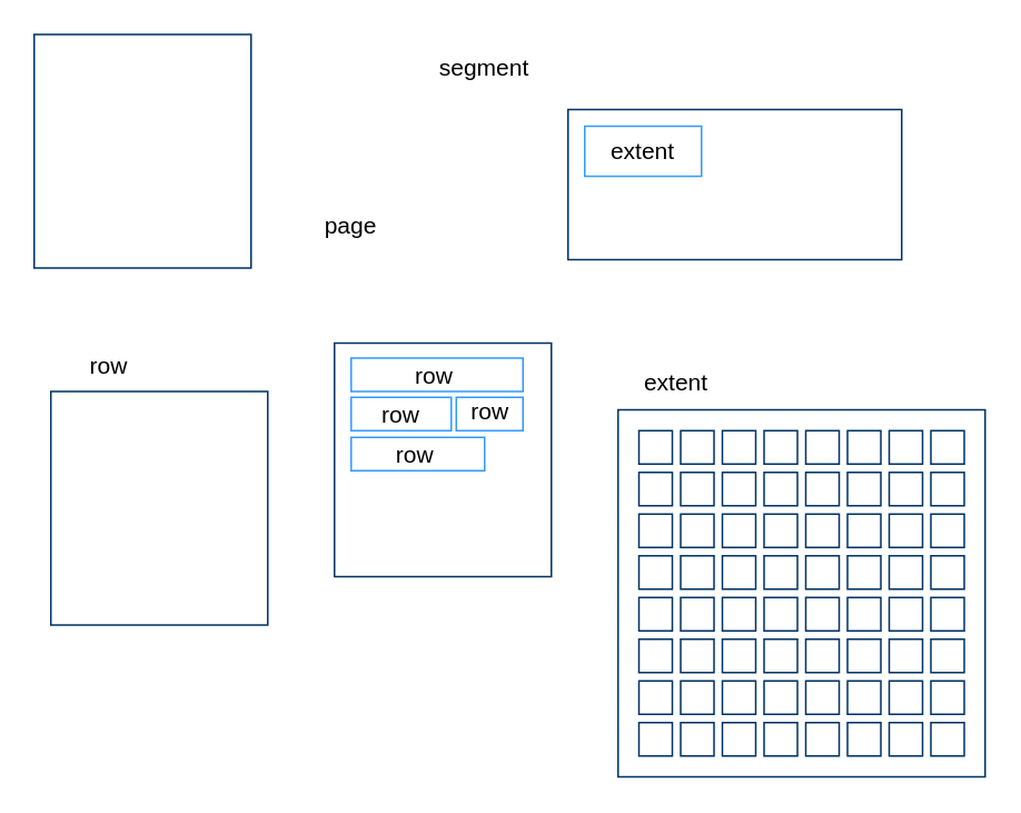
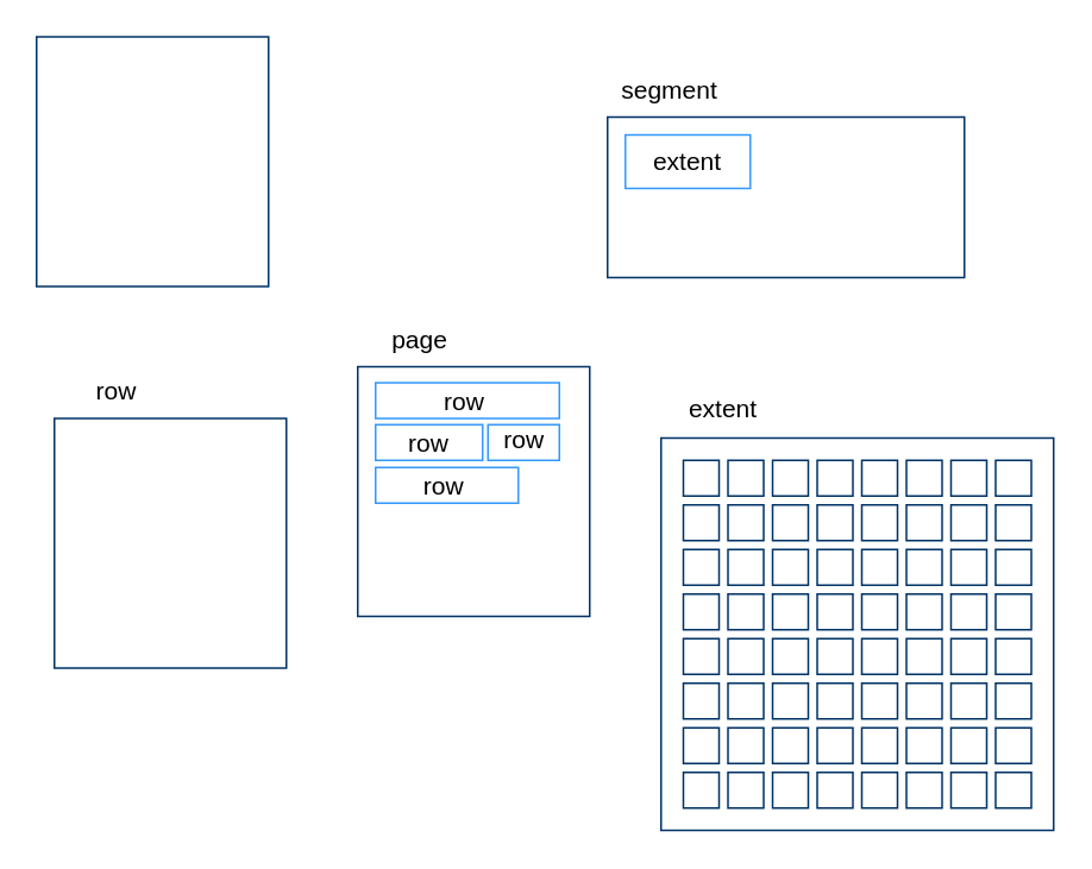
  <mxCell id="0" />
  <mxCell id="1" parent="0" />
  <mxCell id="2" value="" style="rounded=0;whiteSpace=wrap;html=1;strokeColor=#003366;" vertex="1" parent="1"><mxGeometry x="340" y="65" width="200" height="90" as="geometry" /></mxCell>
  <mxCell id="3" value="" style="group" vertex="1" connectable="0" parent="1"><mxGeometry x="350" y="75" width="70" height="30" as="geometry" /></mxCell>
  <mxCell id="4" value="" style="rounded=0;whiteSpace=wrap;html=1;strokeColor=#3399FF;" vertex="1" parent="3"><mxGeometry width="70" height="30" as="geometry" /></mxCell>
  <mxCell id="5" value="&lt;font style=&quot;font-size: 14px;&quot;&gt;extent&lt;br&gt;&lt;/font&gt;" style="text;html=1;strokeColor=none;fillColor=none;align=center;verticalAlign=middle;whiteSpace=wrap;rounded=0;" vertex="1" parent="3"><mxGeometry x="5" width="60" height="30" as="geometry" /></mxCell>
- <mxCell id="6" value="segment" style="text;html=1;strokeColor=none;fillColor=none;align=center;verticalAlign=middle;whiteSpace=wrap;rounded=0;fontSize=14;" vertex="1" parent="1"><mxGeometry x="255" y="25" width="70" height="30" as="geometry" /></mxCell>
+ <mxCell id="6" value="segment" style="text;html=1;strokeColor=none;fillColor=none;align=center;verticalAlign=middle;whiteSpace=wrap;rounded=0;fontSize=14;" vertex="1" parent="1"><mxGeometry x="340" y="35" width="70" height="30" as="geometry" /></mxCell>
  <mxCell id="7" value="" style="rounded=0;whiteSpace=wrap;html=1;strokeColor=#003366;" vertex="1" parent="1"><mxGeometry x="370" y="245" width="220" height="220" as="geometry" /></mxCell>
  <mxCell id="8" value="" style="rounded=0;whiteSpace=wrap;html=1;strokeColor=#003366;" vertex="1" parent="1"><mxGeometry x="200" y="205" width="130" height="140" as="geometry" /></mxCell>
  <mxCell id="9" value="" style="rounded=0;whiteSpace=wrap;html=1;labelBorderColor=#0066CC;strokeColor=#3399FF;fontSize=14;fontColor=#000000;" vertex="1" parent="1"><mxGeometry x="210" y="214" width="103" height="20" as="geometry" /></mxCell>
  <mxCell id="10" value="" style="rounded=0;whiteSpace=wrap;html=1;strokeColor=#003366;container=0;fontColor=#33FF33;labelBorderColor=#66FF66;labelBackgroundColor=#99FF99;" vertex="1" parent="1"><mxGeometry x="382.5" y="257.5" width="20" height="20" as="geometry" /></mxCell>
  <mxCell id="11" value="" style="rounded=0;whiteSpace=wrap;html=1;strokeColor=#003366;container=0;fontColor=#33FF33;" vertex="1" parent="1"><mxGeometry x="407.5" y="257.5" width="20" height="20" as="geometry" /></mxCell>
  <mxCell id="12" value="" style="rounded=0;whiteSpace=wrap;html=1;strokeColor=#003366;container=0;fontColor=#33FF33;" vertex="1" parent="1"><mxGeometry x="432.5" y="257.5" width="20" height="20" as="geometry" /></mxCell>
  <mxCell id="13" value="" style="rounded=0;whiteSpace=wrap;html=1;strokeColor=#003366;container=0;fontColor=#33FF33;" vertex="1" parent="1"><mxGeometry x="457.5" y="257.5" width="20" height="20" as="geometry" /></mxCell>
  <mxCell id="14" value="" style="rounded=0;whiteSpace=wrap;html=1;strokeColor=#003366;fontStyle=1;container=0;fontColor=#33FF33;" vertex="1" parent="1"><mxGeometry x="482.5" y="257.5" width="20" height="20" as="geometry" /></mxCell>
  <mxCell id="15" value="" style="rounded=0;whiteSpace=wrap;html=1;strokeColor=#003366;container=0;fontColor=#33FF33;" vertex="1" parent="1"><mxGeometry x="507.5" y="257.5" width="20" height="20" as="geometry" /></mxCell>
  <mxCell id="16" value="" style="rounded=0;whiteSpace=wrap;html=1;strokeColor=#003366;container=0;fontColor=#33FF33;" vertex="1" parent="1"><mxGeometry x="557.5" y="257.5" width="20" height="20" as="geometry" /></mxCell>
  <mxCell id="17" value="" style="rounded=0;whiteSpace=wrap;html=1;strokeColor=#003366;container=0;fontColor=#33FF33;" vertex="1" parent="1"><mxGeometry x="532.5" y="257.5" width="20" height="20" as="geometry" /></mxCell>
  <mxCell id="18" value="" style="rounded=0;whiteSpace=wrap;html=1;strokeColor=#003366;container=0;fontColor=#33FF33;" vertex="1" parent="1"><mxGeometry x="382.5" y="282.5" width="20" height="20" as="geometry" /></mxCell>
  <mxCell id="19" value="" style="rounded=0;whiteSpace=wrap;html=1;strokeColor=#003366;container=0;fontColor=#33FF33;" vertex="1" parent="1"><mxGeometry x="407.5" y="282.5" width="20" height="20" as="geometry" /></mxCell>
  <mxCell id="20" value="" style="rounded=0;whiteSpace=wrap;html=1;strokeColor=#003366;container=0;fontColor=#33FF33;" vertex="1" parent="1"><mxGeometry x="432.5" y="282.5" width="20" height="20" as="geometry" /></mxCell>
  <mxCell id="21" value="" style="rounded=0;whiteSpace=wrap;html=1;strokeColor=#003366;container=0;fontColor=#33FF33;" vertex="1" parent="1"><mxGeometry x="457.5" y="282.5" width="20" height="20" as="geometry" /></mxCell>
  <mxCell id="22" value="" style="rounded=0;whiteSpace=wrap;html=1;strokeColor=#003366;fontStyle=1;container=0;fontColor=#33FF33;" vertex="1" parent="1"><mxGeometry x="482.5" y="282.5" width="20" height="20" as="geometry" /></mxCell>
  <mxCell id="23" value="" style="rounded=0;whiteSpace=wrap;html=1;strokeColor=#003366;container=0;fontColor=#33FF33;" vertex="1" parent="1"><mxGeometry x="507.5" y="282.5" width="20" height="20" as="geometry" /></mxCell>
  <mxCell id="24" value="" style="rounded=0;whiteSpace=wrap;html=1;strokeColor=#003366;container=0;fontColor=#33FF33;" vertex="1" parent="1"><mxGeometry x="557.5" y="282.5" width="20" height="20" as="geometry" /></mxCell>
  <mxCell id="25" value="" style="rounded=0;whiteSpace=wrap;html=1;strokeColor=#003366;container=0;fontColor=#33FF33;" vertex="1" parent="1"><mxGeometry x="532.5" y="282.5" width="20" height="20" as="geometry" /></mxCell>
  <mxCell id="26" value="" style="rounded=0;whiteSpace=wrap;html=1;strokeColor=#003366;container=0;fontColor=#33FF33;" vertex="1" parent="1"><mxGeometry x="382.5" y="307.5" width="20" height="20" as="geometry" /></mxCell>
  <mxCell id="27" value="" style="rounded=0;whiteSpace=wrap;html=1;strokeColor=#003366;container=0;fontColor=#33FF33;" vertex="1" parent="1"><mxGeometry x="407.5" y="307.5" width="20" height="20" as="geometry" /></mxCell>
  <mxCell id="28" value="" style="rounded=0;whiteSpace=wrap;html=1;strokeColor=#003366;container=0;fontColor=#33FF33;" vertex="1" parent="1"><mxGeometry x="432.5" y="307.5" width="20" height="20" as="geometry" /></mxCell>
  <mxCell id="29" value="" style="rounded=0;whiteSpace=wrap;html=1;strokeColor=#003366;container=0;fontColor=#33FF33;" vertex="1" parent="1"><mxGeometry x="457.5" y="307.5" width="20" height="20" as="geometry" /></mxCell>
  <mxCell id="30" value="" style="rounded=0;whiteSpace=wrap;html=1;strokeColor=#003366;fontStyle=1;container=0;fontColor=#33FF33;" vertex="1" parent="1"><mxGeometry x="482.5" y="307.5" width="20" height="20" as="geometry" /></mxCell>
  <mxCell id="31" value="" style="rounded=0;whiteSpace=wrap;html=1;strokeColor=#003366;container=0;fontColor=#33FF33;" vertex="1" parent="1"><mxGeometry x="507.5" y="307.5" width="20" height="20" as="geometry" /></mxCell>
  <mxCell id="32" value="" style="rounded=0;whiteSpace=wrap;html=1;strokeColor=#003366;container=0;fontColor=#33FF33;" vertex="1" parent="1"><mxGeometry x="557.5" y="307.5" width="20" height="20" as="geometry" /></mxCell>
  <mxCell id="33" value="" style="rounded=0;whiteSpace=wrap;html=1;strokeColor=#003366;container=0;fontColor=#33FF33;" vertex="1" parent="1"><mxGeometry x="532.5" y="307.5" width="20" height="20" as="geometry" /></mxCell>
  <mxCell id="34" value="" style="rounded=0;whiteSpace=wrap;html=1;strokeColor=#003366;container=0;fontColor=#33FF33;" vertex="1" parent="1"><mxGeometry x="382.5" y="332.5" width="20" height="20" as="geometry" /></mxCell>
  <mxCell id="35" value="" style="rounded=0;whiteSpace=wrap;html=1;strokeColor=#003366;container=0;fontColor=#33FF33;" vertex="1" parent="1"><mxGeometry x="407.5" y="332.5" width="20" height="20" as="geometry" /></mxCell>
  <mxCell id="36" value="" style="rounded=0;whiteSpace=wrap;html=1;strokeColor=#003366;container=0;fontColor=#33FF33;" vertex="1" parent="1"><mxGeometry x="432.5" y="332.5" width="20" height="20" as="geometry" /></mxCell>
  <mxCell id="37" value="" style="rounded=0;whiteSpace=wrap;html=1;strokeColor=#003366;container=0;fontColor=#33FF33;" vertex="1" parent="1"><mxGeometry x="457.5" y="332.5" width="20" height="20" as="geometry" /></mxCell>
  <mxCell id="38" value="" style="rounded=0;whiteSpace=wrap;html=1;strokeColor=#003366;fontStyle=1;container=0;fontColor=#33FF33;" vertex="1" parent="1"><mxGeometry x="482.5" y="332.5" width="20" height="20" as="geometry" /></mxCell>
  <mxCell id="39" value="" style="rounded=0;whiteSpace=wrap;html=1;strokeColor=#003366;container=0;fontColor=#33FF33;" vertex="1" parent="1"><mxGeometry x="507.5" y="332.5" width="20" height="20" as="geometry" /></mxCell>
  <mxCell id="40" value="" style="rounded=0;whiteSpace=wrap;html=1;strokeColor=#003366;container=0;fontColor=#33FF33;" vertex="1" parent="1"><mxGeometry x="557.5" y="332.5" width="20" height="20" as="geometry" /></mxCell>
  <mxCell id="41" value="" style="rounded=0;whiteSpace=wrap;html=1;strokeColor=#003366;container=0;fontColor=#33FF33;" vertex="1" parent="1"><mxGeometry x="532.5" y="332.5" width="20" height="20" as="geometry" /></mxCell>
  <mxCell id="42" value="" style="rounded=0;whiteSpace=wrap;html=1;strokeColor=#003366;container=0;fontColor=#33FF33;" vertex="1" parent="1"><mxGeometry x="382.5" y="357.5" width="20" height="20" as="geometry" /></mxCell>
  <mxCell id="43" value="" style="rounded=0;whiteSpace=wrap;html=1;strokeColor=#003366;container=0;fontColor=#33FF33;" vertex="1" parent="1"><mxGeometry x="407.5" y="357.5" width="20" height="20" as="geometry" /></mxCell>
  <mxCell id="44" value="" style="rounded=0;whiteSpace=wrap;html=1;strokeColor=#003366;container=0;fontColor=#33FF33;" vertex="1" parent="1"><mxGeometry x="432.5" y="357.5" width="20" height="20" as="geometry" /></mxCell>
  <mxCell id="45" value="" style="rounded=0;whiteSpace=wrap;html=1;strokeColor=#003366;container=0;fontColor=#33FF33;" vertex="1" parent="1"><mxGeometry x="457.5" y="357.5" width="20" height="20" as="geometry" /></mxCell>
  <mxCell id="46" value="" style="rounded=0;whiteSpace=wrap;html=1;strokeColor=#003366;fontStyle=1;container=0;fontColor=#33FF33;" vertex="1" parent="1"><mxGeometry x="482.5" y="357.5" width="20" height="20" as="geometry" /></mxCell>
  <mxCell id="47" value="" style="rounded=0;whiteSpace=wrap;html=1;strokeColor=#003366;container=0;fontColor=#33FF33;" vertex="1" parent="1"><mxGeometry x="507.5" y="357.5" width="20" height="20" as="geometry" /></mxCell>
  <mxCell id="48" value="" style="rounded=0;whiteSpace=wrap;html=1;strokeColor=#003366;container=0;fontColor=#33FF33;" vertex="1" parent="1"><mxGeometry x="557.5" y="357.5" width="20" height="20" as="geometry" /></mxCell>
  <mxCell id="49" value="" style="rounded=0;whiteSpace=wrap;html=1;strokeColor=#003366;container=0;fontColor=#33FF33;" vertex="1" parent="1"><mxGeometry x="532.5" y="357.5" width="20" height="20" as="geometry" /></mxCell>
  <mxCell id="50" value="" style="rounded=0;whiteSpace=wrap;html=1;strokeColor=#003366;container=0;fontColor=#33FF33;" vertex="1" parent="1"><mxGeometry x="382.5" y="382.5" width="20" height="20" as="geometry" /></mxCell>
  <mxCell id="51" value="" style="rounded=0;whiteSpace=wrap;html=1;strokeColor=#003366;container=0;fontColor=#33FF33;" vertex="1" parent="1"><mxGeometry x="407.5" y="382.5" width="20" height="20" as="geometry" /></mxCell>
  <mxCell id="52" value="" style="rounded=0;whiteSpace=wrap;html=1;strokeColor=#003366;container=0;fontColor=#33FF33;" vertex="1" parent="1"><mxGeometry x="432.5" y="382.5" width="20" height="20" as="geometry" /></mxCell>
  <mxCell id="53" value="" style="rounded=0;whiteSpace=wrap;html=1;strokeColor=#003366;container=0;fontColor=#33FF33;" vertex="1" parent="1"><mxGeometry x="457.5" y="382.5" width="20" height="20" as="geometry" /></mxCell>
  <mxCell id="54" value="" style="rounded=0;whiteSpace=wrap;html=1;strokeColor=#003366;fontStyle=1;container=0;fontColor=#33FF33;" vertex="1" parent="1"><mxGeometry x="482.5" y="382.5" width="20" height="20" as="geometry" /></mxCell>
  <mxCell id="55" value="" style="rounded=0;whiteSpace=wrap;html=1;strokeColor=#003366;container=0;fontColor=#33FF33;" vertex="1" parent="1"><mxGeometry x="507.5" y="382.5" width="20" height="20" as="geometry" /></mxCell>
  <mxCell id="56" value="" style="rounded=0;whiteSpace=wrap;html=1;strokeColor=#003366;container=0;fontColor=#33FF33;" vertex="1" parent="1"><mxGeometry x="557.5" y="382.5" width="20" height="20" as="geometry" /></mxCell>
  <mxCell id="57" value="" style="rounded=0;whiteSpace=wrap;html=1;strokeColor=#003366;container=0;fontColor=#33FF33;" vertex="1" parent="1"><mxGeometry x="532.5" y="382.5" width="20" height="20" as="geometry" /></mxCell>
  <mxCell id="58" value="" style="rounded=0;whiteSpace=wrap;html=1;strokeColor=#003366;container=0;fontColor=#33FF33;" vertex="1" parent="1"><mxGeometry x="382.5" y="407.5" width="20" height="20" as="geometry" /></mxCell>
  <mxCell id="59" value="" style="rounded=0;whiteSpace=wrap;html=1;strokeColor=#003366;container=0;fontColor=#33FF33;" vertex="1" parent="1"><mxGeometry x="407.5" y="407.5" width="20" height="20" as="geometry" /></mxCell>
  <mxCell id="60" value="" style="rounded=0;whiteSpace=wrap;html=1;strokeColor=#003366;container=0;fontColor=#33FF33;" vertex="1" parent="1"><mxGeometry x="432.5" y="407.5" width="20" height="20" as="geometry" /></mxCell>
  <mxCell id="61" value="" style="rounded=0;whiteSpace=wrap;html=1;strokeColor=#003366;container=0;fontColor=#33FF33;" vertex="1" parent="1"><mxGeometry x="457.5" y="407.5" width="20" height="20" as="geometry" /></mxCell>
  <mxCell id="62" value="" style="rounded=0;whiteSpace=wrap;html=1;strokeColor=#003366;fontStyle=1;container=0;fontColor=#33FF33;" vertex="1" parent="1"><mxGeometry x="482.5" y="407.5" width="20" height="20" as="geometry" /></mxCell>
  <mxCell id="63" value="" style="rounded=0;whiteSpace=wrap;html=1;strokeColor=#003366;container=0;fontColor=#33FF33;" vertex="1" parent="1"><mxGeometry x="507.5" y="407.5" width="20" height="20" as="geometry" /></mxCell>
  <mxCell id="64" value="" style="rounded=0;whiteSpace=wrap;html=1;strokeColor=#003366;container=0;fontColor=#33FF33;" vertex="1" parent="1"><mxGeometry x="557.5" y="407.5" width="20" height="20" as="geometry" /></mxCell>
  <mxCell id="65" value="" style="rounded=0;whiteSpace=wrap;html=1;strokeColor=#003366;container=0;fontColor=#33FF33;" vertex="1" parent="1"><mxGeometry x="532.5" y="407.5" width="20" height="20" as="geometry" /></mxCell>
  <mxCell id="66" value="" style="rounded=0;whiteSpace=wrap;html=1;strokeColor=#003366;container=0;fontColor=#33FF33;" vertex="1" parent="1"><mxGeometry x="382.5" y="432.5" width="20" height="20" as="geometry" /></mxCell>
  <mxCell id="67" value="" style="rounded=0;whiteSpace=wrap;html=1;strokeColor=#003366;container=0;fontColor=#33FF33;" vertex="1" parent="1"><mxGeometry x="407.5" y="432.5" width="20" height="20" as="geometry" /></mxCell>
  <mxCell id="68" value="" style="rounded=0;whiteSpace=wrap;html=1;strokeColor=#003366;container=0;fontColor=#33FF33;" vertex="1" parent="1"><mxGeometry x="432.5" y="432.5" width="20" height="20" as="geometry" /></mxCell>
  <mxCell id="69" value="" style="rounded=0;whiteSpace=wrap;html=1;strokeColor=#003366;container=0;fontColor=#33FF33;" vertex="1" parent="1"><mxGeometry x="457.5" y="432.5" width="20" height="20" as="geometry" /></mxCell>
  <mxCell id="70" value="" style="rounded=0;whiteSpace=wrap;html=1;strokeColor=#003366;fontStyle=1;container=0;fontColor=#33FF33;" vertex="1" parent="1"><mxGeometry x="482.5" y="432.5" width="20" height="20" as="geometry" /></mxCell>
  <mxCell id="71" value="" style="rounded=0;whiteSpace=wrap;html=1;strokeColor=#003366;container=0;fontColor=#33FF33;" vertex="1" parent="1"><mxGeometry x="507.5" y="432.5" width="20" height="20" as="geometry" /></mxCell>
  <mxCell id="72" value="" style="rounded=0;whiteSpace=wrap;html=1;strokeColor=#003366;container=0;fontColor=#33FF33;" vertex="1" parent="1"><mxGeometry x="557.5" y="432.5" width="20" height="20" as="geometry" /></mxCell>
  <mxCell id="73" value="" style="rounded=0;whiteSpace=wrap;html=1;strokeColor=#003366;container=0;fontColor=#33FF33;" vertex="1" parent="1"><mxGeometry x="532.5" y="432.5" width="20" height="20" as="geometry" /></mxCell>
  <mxCell id="74" value="row" style="text;html=1;strokeColor=none;fillColor=none;align=center;verticalAlign=middle;whiteSpace=wrap;rounded=0;labelBorderColor=none;fontSize=14;fontColor=#000000;" vertex="1" parent="1"><mxGeometry x="230" y="215" width="60" height="20" as="geometry" /></mxCell>
  <mxCell id="75" value="" style="rounded=0;whiteSpace=wrap;html=1;labelBorderColor=#0066CC;strokeColor=#3399FF;fontSize=14;fontColor=#000000;" vertex="1" parent="1"><mxGeometry x="210" y="237.5" width="60" height="20" as="geometry" /></mxCell>
  <mxCell id="76" value="row" style="text;html=1;strokeColor=none;fillColor=none;align=center;verticalAlign=middle;whiteSpace=wrap;rounded=0;labelBorderColor=none;fontSize=14;fontColor=#000000;" vertex="1" parent="1"><mxGeometry x="220" y="237.5" width="40" height="20" as="geometry" /></mxCell>
  <mxCell id="77" value="" style="rounded=0;whiteSpace=wrap;html=1;labelBorderColor=#0066CC;strokeColor=#3399FF;fontSize=14;fontColor=#000000;" vertex="1" parent="1"><mxGeometry x="273" y="237.5" width="40" height="20" as="geometry" /></mxCell>
  <mxCell id="78" value="row" style="text;html=1;strokeColor=none;fillColor=none;align=center;verticalAlign=middle;whiteSpace=wrap;rounded=0;labelBorderColor=none;fontSize=14;fontColor=#000000;" vertex="1" parent="1"><mxGeometry x="274.5" y="235.5" width="37" height="20" as="geometry" /></mxCell>
  <mxCell id="79" value="" style="rounded=0;whiteSpace=wrap;html=1;labelBorderColor=#0066CC;strokeColor=#3399FF;fontSize=14;fontColor=#000000;" vertex="1" parent="1"><mxGeometry x="210" y="261.5" width="80" height="20" as="geometry" /></mxCell>
  <mxCell id="80" value="row" style="text;html=1;strokeColor=none;fillColor=none;align=center;verticalAlign=middle;whiteSpace=wrap;rounded=0;labelBorderColor=none;fontSize=14;fontColor=#000000;" vertex="1" parent="1"><mxGeometry x="227" y="261.5" width="43" height="20" as="geometry" /></mxCell>
  <mxCell id="81" value="extent" style="text;html=1;strokeColor=none;fillColor=none;align=center;verticalAlign=middle;whiteSpace=wrap;rounded=0;fontSize=14;" vertex="1" parent="1"><mxGeometry x="370" y="214" width="70" height="30" as="geometry" /></mxCell>
- <mxCell id="82" value="page" style="text;html=1;strokeColor=none;fillColor=none;align=center;verticalAlign=middle;whiteSpace=wrap;rounded=0;fontSize=14;" vertex="1" parent="1"><mxGeometry x="175" y="120" width="70" height="30" as="geometry" /></mxCell>
+ <mxCell id="82" value="page" style="text;html=1;strokeColor=none;fillColor=none;align=center;verticalAlign=middle;whiteSpace=wrap;rounded=0;fontSize=14;" vertex="1" parent="1"><mxGeometry x="200" y="175" width="70" height="30" as="geometry" /></mxCell>
  <mxCell id="83" value="" style="rounded=0;whiteSpace=wrap;html=1;strokeColor=#003366;" vertex="1" parent="1"><mxGeometry x="30" y="234" width="130" height="140" as="geometry" /></mxCell>
  <mxCell id="84" value="row" style="text;html=1;strokeColor=none;fillColor=none;align=center;verticalAlign=middle;whiteSpace=wrap;rounded=0;fontSize=14;" vertex="1" parent="1"><mxGeometry x="30" y="204" width="70" height="30" as="geometry" /></mxCell>
  <mxCell id="85" value="" style="rounded=0;whiteSpace=wrap;html=1;strokeColor=#003366;" vertex="1" parent="1"><mxGeometry x="20" y="20" width="130" height="140" as="geometry" /></mxCell>
